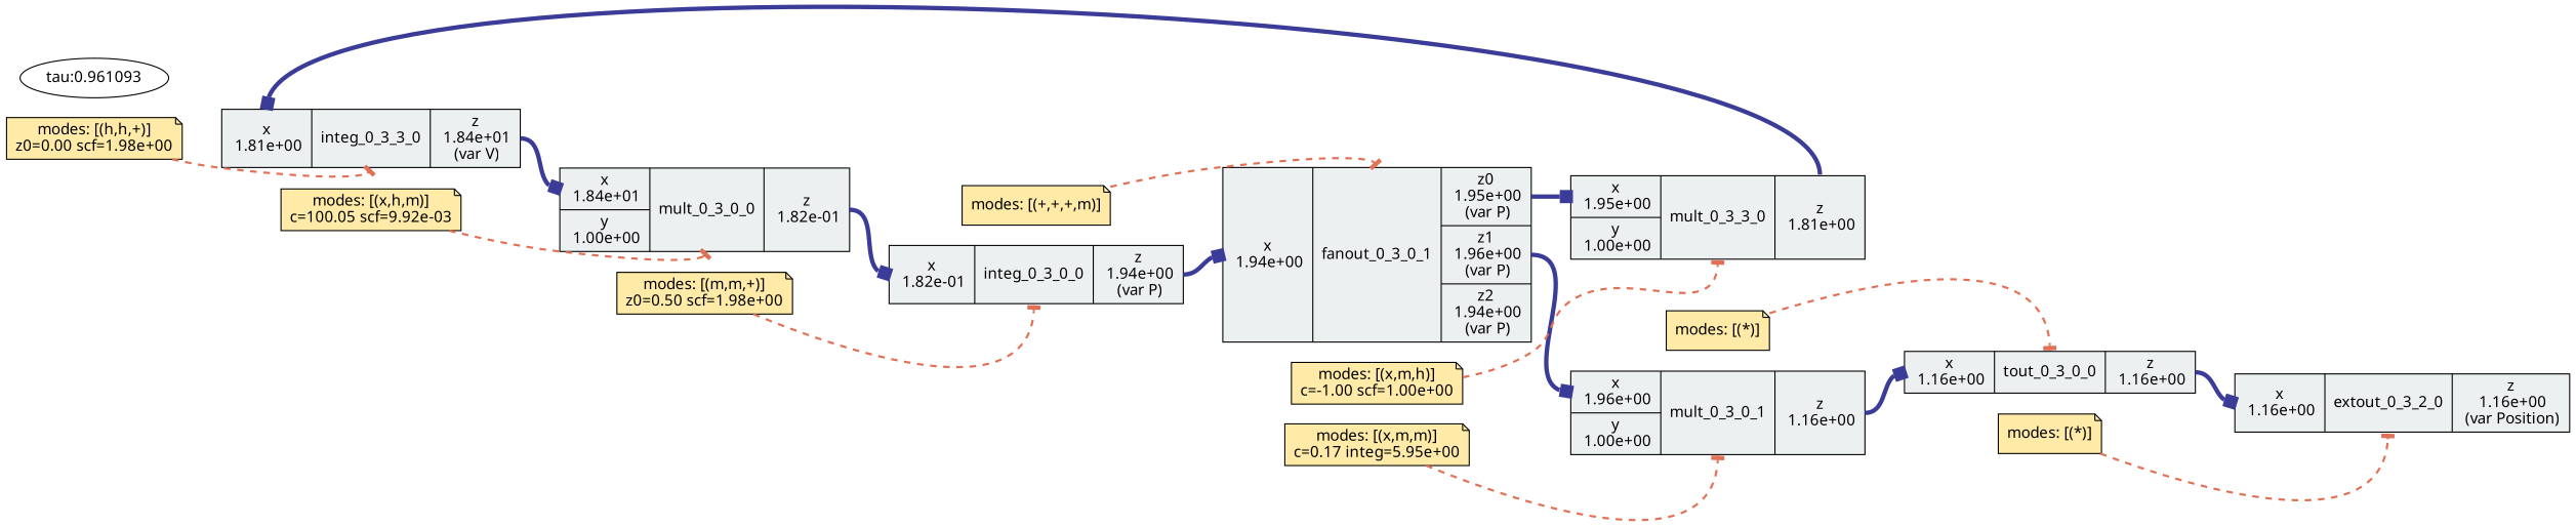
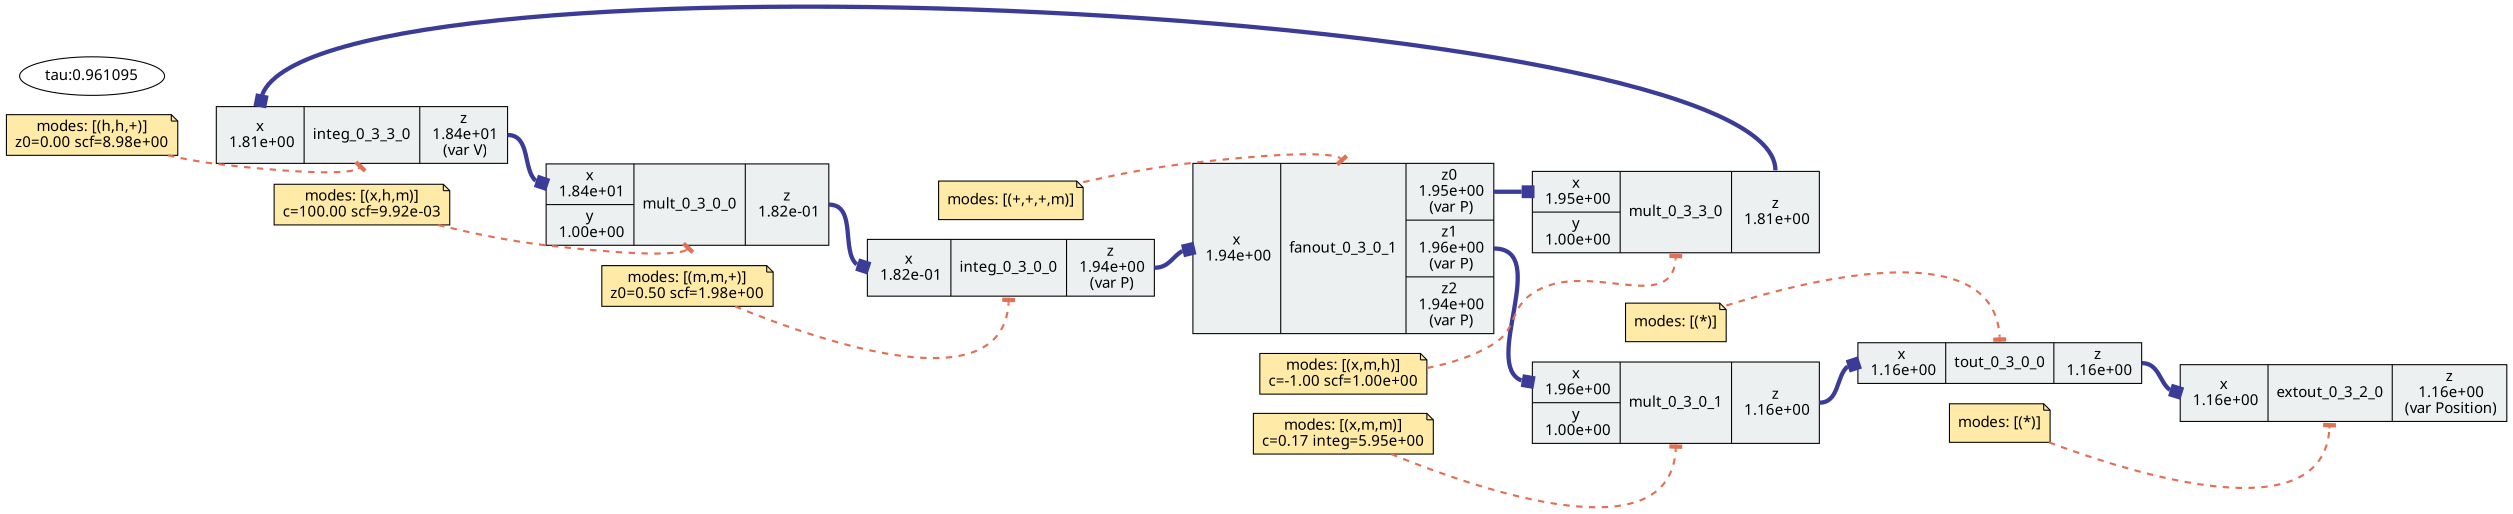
  digraph {
    fontname="Noto Sans"
    rankdir=LR
    shape=record
    splines=true
    node [fillcolor="#ecf0f1" fontname="Noto Sans" shape=record style=filled]
    edge [arrowhead=box arrowtail=normal color="#3B3B98" fontname="Noto Sans" headport=x penwidth=4]
    n1 [label="{{<x> x\n 1.81e+00} |<block> integ_0_3_3_0| {<z> z\n 1.84e+01\n (var V)}}"]
    n2 [label="{{<x> x\n 1.84e+01|<y> y\n 1.00e+00} |<block> mult_0_3_0_0| {<z> z\n 1.82e-01}}"]
    n3 [label="{{<x> x\n 1.82e-01} |<block> integ_0_3_0_0| {<z> z\n 1.94e+00\n (var P)}}"]
-   n4 [fillcolor="#ffeaa7" label="\modes: [(h,h,+)]\nz0=0.00 scf=1.98e+00" shape=note]
+   n4 [fillcolor="#ffeaa7" label="\modes: [(h,h,+)]\nz0=0.00 scf=8.98e+00" shape=note]
    n5 [label="{{<x> x\n 1.94e+00} |<block> fanout_0_3_0_1| {<z0> z0\n 1.95e+00\n (var P)|<z1> z1\n 1.96e+00\n (var P)|<z2> z2\n 1.94e+00\n (var P)}}"]
    n6 [label="{{<x> x\n 1.95e+00|<y> y\n 1.00e+00} |<block> mult_0_3_3_0| {<z> z\n 1.81e+00}}"]
    n7 [label="{{<x> x\n 1.96e+00|<y> y\n 1.00e+00} |<block> mult_0_3_0_1| {<z> z\n 1.16e+00}}"]
    n8 [fillcolor="#ffeaa7" label="\modes: [(m,m,+)]\nz0=0.50 scf=1.98e+00" shape=note]
    n9 [fillcolor="#ffeaa7" label="\modes: [(x,m,h)]\nc=-1.00 scf=1.00e+00" shape=note]
-   n10 [fillcolor="#ffeaa7" label="\modes: [(x,h,m)]\nc=100.05 scf=9.92e-03" shape=note]
+   n10 [fillcolor="#ffeaa7" label="\modes: [(x,h,m)]\nc=100.00 scf=9.92e-03" shape=note]
    n11 [label="{{<x> x\n 1.16e+00} |<block> tout_0_3_0_0| {<z> z\n 1.16e+00}}"]
    n12 [label="{{<x> x\n 1.16e+00} |<block> extout_0_3_2_0| {<z> z\n 1.16e+00\n (var Position)}}"]
    n13 [fillcolor="#ffeaa7" label="\modes: [(x,m,m)]\nc=0.17 integ=5.95e+00" shape=note]
    n14 [fillcolor="#ffeaa7" label="\modes: [(*)]" shape=note]
    n15 [fillcolor="#ffeaa7" label="\modes: [(+,+,+,m)]" shape=note]
    n16 [fillcolor="#ffeaa7" label="\modes: [(*)]" shape=note]
-   n17 [label="tau:0.961093" fillcolor="" shape="" style=""]
+   n17 [label="tau:0.961095" fillcolor="" shape="" style=""]
    n1 -> n2 [tailport=z]
    n2 -> n3 [tailport=z]
    n3 -> n5 [tailport=z]
    n4 -> n1 [arrowhead=tee color="#e17055" headport=block penwidth=2 style=dashed]
    n5 -> n6 [tailport=z0]
    n5 -> n7 [tailport=z1]
    n6 -> n1 [tailport=z]
    n7 -> n11 [tailport=z]
    n8 -> n3 [arrowhead=tee color="#e17055" headport=block penwidth=2 style=dashed]
    n9 -> n6 [arrowhead=tee color="#e17055" headport=block penwidth=2 style=dashed]
    n10 -> n2 [arrowhead=tee color="#e17055" headport=block penwidth=2 style=dashed]
    n11 -> n12 [tailport=z]
    n13 -> n7 [arrowhead=tee color="#e17055" headport=block penwidth=2 style=dashed]
    n14 -> n12 [arrowhead=tee color="#e17055" headport=block penwidth=2 style=dashed]
    n15 -> n5 [arrowhead=tee color="#e17055" headport=block penwidth=2 style=dashed]
    n16 -> n11 [arrowhead=tee color="#e17055" headport=block penwidth=2 style=dashed]
  }
